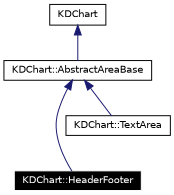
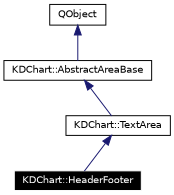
  digraph {
    node [color=black fontname=Helvetica fontsize=10 shape=record]
    edge [color=midnightblue dir=back fontname=Helvetica fontsize=10 labelfontname=Helvetica labelfontsize=10 style=solid]
    n1 [color=white fillcolor=black fontcolor=white height=0.2 label="KDChart::HeaderFooter" style=filled width=0.4]
    n2 [height=0.2 label="KDChart::TextArea" width=0.4]
-   n3 [height=0.2 label=KDChart width=0.4]
+   n3 [height=0.2 label=QObject width=0.4]
    n4 [height=0.2 label="KDChart::AbstractAreaBase" width=0.4]
-   n4 -> n1
+   n2 -> n1
    n3 -> n4
    n4 -> n2
  }
